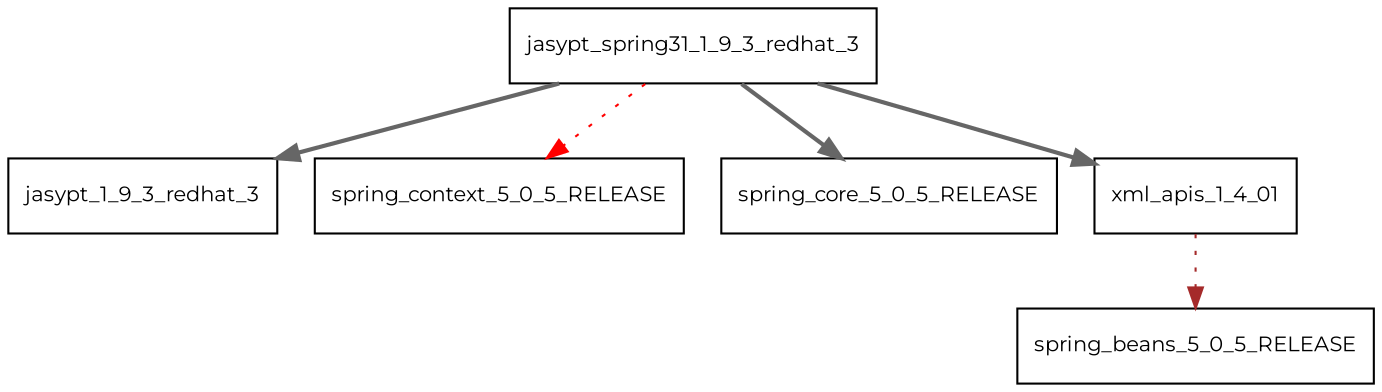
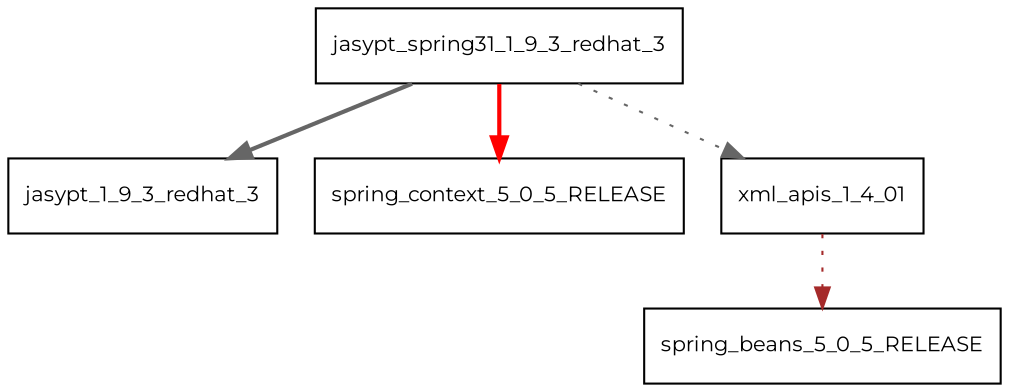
  digraph {
    fontname=Montserrat
    node [fontname=Montserrat fontsize=10.0 shape=box]
    edge [color=gray40 fontname=Montserrat style=bold]
    jasypt_spring31_1_9_3_redhat_3
    jasypt_1_9_3_redhat_3
    spring_context_5_0_5_RELEASE
-   spring_core_5_0_5_RELEASE
    xml_apis_1_4_01
    spring_beans_5_0_5_RELEASE
    jasypt_spring31_1_9_3_redhat_3 -> jasypt_1_9_3_redhat_3
-   jasypt_spring31_1_9_3_redhat_3 -> spring_context_5_0_5_RELEASE [color=red style=dotted]
-   jasypt_spring31_1_9_3_redhat_3 -> spring_core_5_0_5_RELEASE
-   jasypt_spring31_1_9_3_redhat_3 -> xml_apis_1_4_01
+   jasypt_spring31_1_9_3_redhat_3 -> spring_context_5_0_5_RELEASE [color=red]
+   jasypt_spring31_1_9_3_redhat_3 -> xml_apis_1_4_01 [style=dotted]
    xml_apis_1_4_01 -> spring_beans_5_0_5_RELEASE [color=brown style=dotted]
  }
